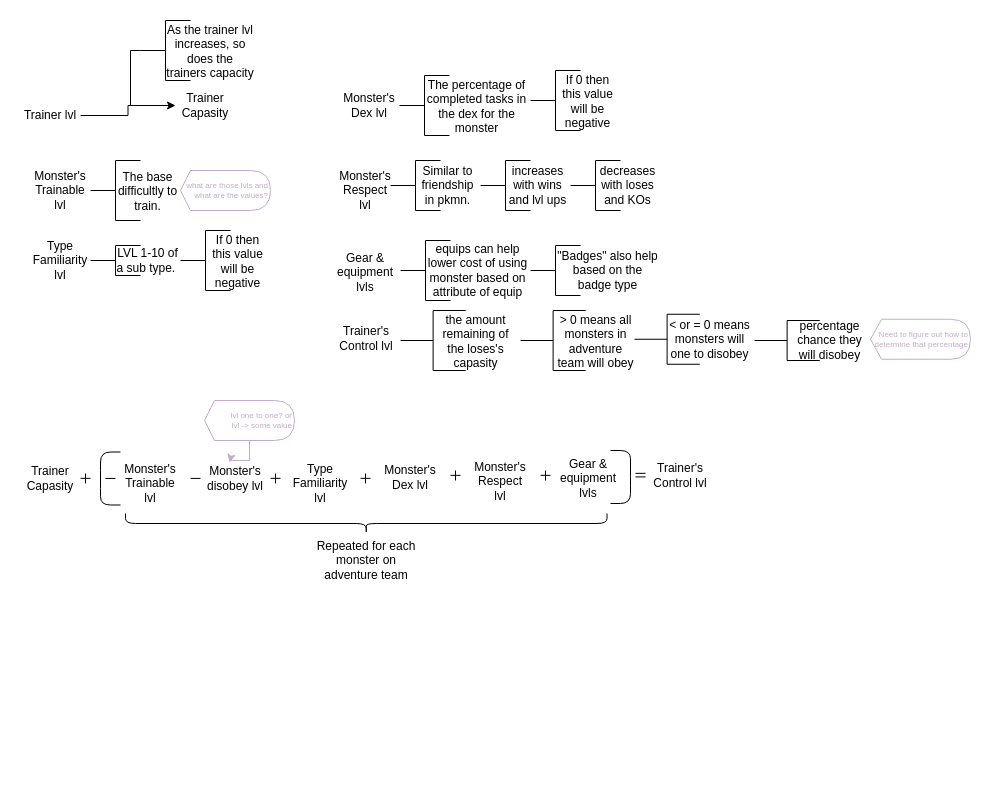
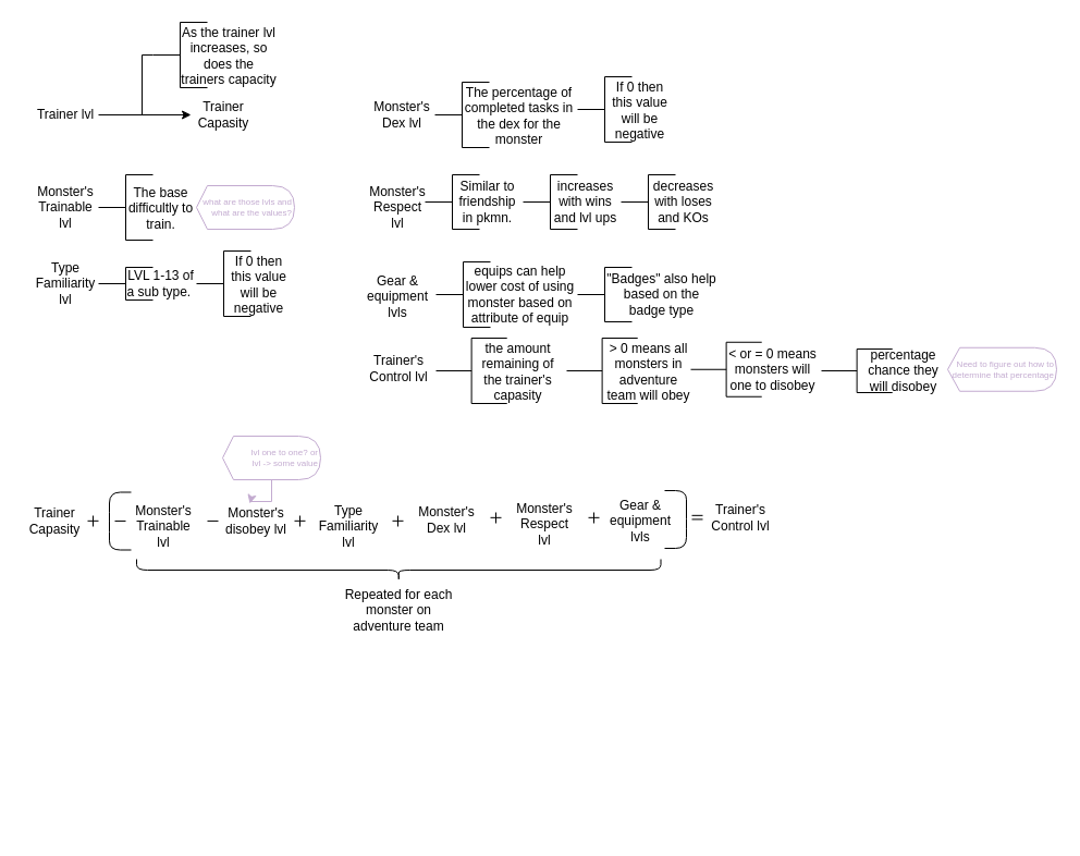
  <mxCell id="0" />
  <mxCell id="1" parent="0" />
  <mxCell id="2" value="" style="edgeStyle=orthogonalEdgeStyle;rounded=0;orthogonalLoop=1;jettySize=auto;html=1;" edge="1" parent="1" source="3" target="4"><mxGeometry relative="1" as="geometry" /></mxCell>
- <mxCell id="3" value="Trainer lvl" style="text;html=1;strokeColor=none;fillColor=none;align=center;verticalAlign=middle;whiteSpace=wrap;rounded=0;" vertex="1" parent="1"><mxGeometry x="20" y="100" width="60" height="30" as="geometry" /></mxCell>
+ <mxCell id="3" value="Trainer lvl" style="text;html=1;strokeColor=none;fillColor=none;align=center;verticalAlign=middle;whiteSpace=wrap;rounded=0;" vertex="1" parent="1"><mxGeometry x="30" y="90" width="60" height="30" as="geometry" /></mxCell>
  <mxCell id="4" value="Trainer Capasity" style="text;html=1;strokeColor=none;fillColor=none;align=center;verticalAlign=middle;whiteSpace=wrap;rounded=0;" vertex="1" parent="1"><mxGeometry x="175" y="90" width="60" height="30" as="geometry" /></mxCell>
  <mxCell id="5" style="edgeStyle=orthogonalEdgeStyle;rounded=0;orthogonalLoop=1;jettySize=auto;html=1;endArrow=none;endFill=0;exitX=0;exitY=0.5;exitDx=0;exitDy=0;exitPerimeter=0;" edge="1" parent="1" source="10"><mxGeometry relative="1" as="geometry"><mxPoint x="130" y="105" as="targetPoint" /><mxPoint x="140" y="-4.996" as="sourcePoint" /><Array as="points"><mxPoint x="130" y="50" /></Array></mxGeometry></mxCell>
  <mxCell id="6" value="Trainer Capasity" style="text;html=1;strokeColor=none;fillColor=none;align=center;verticalAlign=middle;whiteSpace=wrap;rounded=0;" vertex="1" parent="1"><mxGeometry x="20" y="463" width="60" height="30" as="geometry" /></mxCell>
  <mxCell id="7" value="" style="endArrow=none;html=1;rounded=0;" edge="1" parent="1"><mxGeometry width="50" height="50" relative="1" as="geometry"><mxPoint x="105" y="477.94" as="sourcePoint" /><mxPoint x="115" y="477.94" as="targetPoint" /></mxGeometry></mxCell>
  <mxCell id="8" value="Monster's Trainable lvl" style="text;html=1;strokeColor=none;fillColor=none;align=center;verticalAlign=middle;whiteSpace=wrap;rounded=0;" vertex="1" parent="1"><mxGeometry x="120" y="463" width="60" height="40" as="geometry" /></mxCell>
  <mxCell id="9" value="" style="group" vertex="1" connectable="0" parent="1"><mxGeometry x="140" y="20" width="115" height="60" as="geometry" /></mxCell>
  <mxCell id="10" value="" style="strokeWidth=1;html=1;shape=mxgraph.flowchart.annotation_2;align=left;labelPosition=right;pointerEvents=1;" vertex="1" parent="9"><mxGeometry width="50" height="60" as="geometry" /></mxCell>
  <mxCell id="11" value="As the trainer lvl increases, so does the trainers capacity" style="text;html=1;strokeColor=none;fillColor=none;align=center;verticalAlign=middle;whiteSpace=wrap;rounded=0;" vertex="1" parent="9"><mxGeometry x="25" y="1" width="90" height="59" as="geometry" /></mxCell>
  <mxCell id="12" value="Monster's Trainable lvl" style="text;html=1;strokeColor=none;fillColor=none;align=center;verticalAlign=middle;whiteSpace=wrap;rounded=0;" vertex="1" parent="1"><mxGeometry x="30" y="170" width="60" height="40" as="geometry" /></mxCell>
  <mxCell id="13" value="" style="group" vertex="1" connectable="0" parent="1"><mxGeometry x="90" y="160" width="115" height="60" as="geometry" /></mxCell>
  <mxCell id="14" value="" style="strokeWidth=1;html=1;shape=mxgraph.flowchart.annotation_2;align=left;labelPosition=right;pointerEvents=1;" vertex="1" parent="13"><mxGeometry width="50" height="60" as="geometry" /></mxCell>
  <mxCell id="15" value="The base difficultly to train." style="text;html=1;strokeColor=none;fillColor=none;align=center;verticalAlign=middle;whiteSpace=wrap;rounded=0;" vertex="1" parent="13"><mxGeometry x="25" y="1" width="65" height="59" as="geometry" /></mxCell>
  <mxCell id="16" value="what are those lvls and what are the values?" style="shape=display;whiteSpace=wrap;html=1;fontSize=8;align=right;strokeColor=#C3ABD0;fontColor=#C3ABD0;size=0.111;" vertex="1" parent="1"><mxGeometry x="180" y="170" width="90" height="40" as="geometry" /></mxCell>
  <mxCell id="17" value="" style="endArrow=none;html=1;rounded=0;" edge="1" parent="1"><mxGeometry width="50" height="50" relative="1" as="geometry"><mxPoint x="190" y="477.92" as="sourcePoint" /><mxPoint x="200" y="477.92" as="targetPoint" /></mxGeometry></mxCell>
  <mxCell id="18" value="Monster's disobey lvl" style="text;html=1;strokeColor=none;fillColor=none;align=center;verticalAlign=middle;whiteSpace=wrap;rounded=0;" vertex="1" parent="1"><mxGeometry x="205" y="463" width="60" height="30" as="geometry" /></mxCell>
  <mxCell id="19" style="edgeStyle=orthogonalEdgeStyle;rounded=0;orthogonalLoop=1;jettySize=auto;html=1;fontColor=#C3ABD0;strokeColor=#C3ABD0;" edge="1" parent="1" source="20"><mxGeometry relative="1" as="geometry"><mxPoint x="229" y="462" as="targetPoint" /></mxGeometry></mxCell>
  <mxCell id="20" value="lvl one to one? or &lt;br&gt;lvl -&amp;gt; some value" style="shape=display;whiteSpace=wrap;html=1;fontSize=8;align=right;strokeColor=#C3ABD0;fontColor=#C3ABD0;size=0.111;" vertex="1" parent="1"><mxGeometry x="204" y="400" width="90" height="40" as="geometry" /></mxCell>
  <mxCell id="21" value="Type Familiarity lvl" style="text;html=1;strokeColor=none;fillColor=none;align=center;verticalAlign=middle;whiteSpace=wrap;rounded=0;" vertex="1" parent="1"><mxGeometry x="290" y="463" width="60" height="40" as="geometry" /></mxCell>
  <mxCell id="22" value="Type Familiarity lvl" style="text;html=1;strokeColor=none;fillColor=none;align=center;verticalAlign=middle;whiteSpace=wrap;rounded=0;" vertex="1" parent="1"><mxGeometry x="30" y="240" width="60" height="40" as="geometry" /></mxCell>
  <mxCell id="23" value="" style="group" vertex="1" connectable="0" parent="1"><mxGeometry x="270" y="473" width="10" height="10.0" as="geometry" /></mxCell>
  <mxCell id="24" value="" style="endArrow=none;html=1;rounded=0;" edge="1" parent="23"><mxGeometry width="50" height="50" relative="1" as="geometry"><mxPoint y="4.83" as="sourcePoint" /><mxPoint x="10" y="4.83" as="targetPoint" /></mxGeometry></mxCell>
  <mxCell id="25" value="" style="endArrow=none;html=1;rounded=0;" edge="1" parent="23"><mxGeometry width="50" height="50" relative="1" as="geometry"><mxPoint x="5" as="sourcePoint" /><mxPoint x="5" y="10.0" as="targetPoint" /></mxGeometry></mxCell>
  <mxCell id="26" value="" style="group" vertex="1" connectable="0" parent="1"><mxGeometry x="90" y="245" width="115" height="30" as="geometry" /></mxCell>
  <mxCell id="27" value="" style="strokeWidth=1;html=1;shape=mxgraph.flowchart.annotation_2;align=left;labelPosition=right;pointerEvents=1;" vertex="1" parent="26"><mxGeometry width="50" height="30" as="geometry" /></mxCell>
- <mxCell id="28" value="LVL 1-10 of a sub type.&amp;nbsp;" style="text;html=1;strokeColor=none;fillColor=none;align=center;verticalAlign=middle;whiteSpace=wrap;rounded=0;" vertex="1" parent="26"><mxGeometry x="25" y="0.5" width="65" height="29.5" as="geometry" /></mxCell>
+ <mxCell id="28" value="LVL 1-13 of a sub type.&amp;nbsp;" style="text;html=1;strokeColor=none;fillColor=none;align=center;verticalAlign=middle;whiteSpace=wrap;rounded=0;" vertex="1" parent="26"><mxGeometry x="25" y="0.5" width="65" height="29.5" as="geometry" /></mxCell>
  <mxCell id="29" value="" style="group" vertex="1" connectable="0" parent="1"><mxGeometry x="180" y="230" width="115" height="60" as="geometry" /></mxCell>
  <mxCell id="30" value="" style="strokeWidth=1;html=1;shape=mxgraph.flowchart.annotation_2;align=left;labelPosition=right;pointerEvents=1;" vertex="1" parent="29"><mxGeometry width="50" height="60" as="geometry" /></mxCell>
  <mxCell id="31" value="If 0 then this value will be negative" style="text;html=1;strokeColor=none;fillColor=none;align=center;verticalAlign=middle;whiteSpace=wrap;rounded=0;" vertex="1" parent="29"><mxGeometry x="25" y="1" width="65" height="59" as="geometry" /></mxCell>
  <mxCell id="32" value="" style="group" vertex="1" connectable="0" parent="1"><mxGeometry x="360" y="473" width="10" height="10.0" as="geometry" /></mxCell>
  <mxCell id="33" value="" style="endArrow=none;html=1;rounded=0;" edge="1" parent="32"><mxGeometry width="50" height="50" relative="1" as="geometry"><mxPoint y="4.83" as="sourcePoint" /><mxPoint x="10" y="4.83" as="targetPoint" /></mxGeometry></mxCell>
  <mxCell id="34" value="" style="endArrow=none;html=1;rounded=0;" edge="1" parent="32"><mxGeometry width="50" height="50" relative="1" as="geometry"><mxPoint x="5" as="sourcePoint" /><mxPoint x="5" y="10.0" as="targetPoint" /></mxGeometry></mxCell>
  <mxCell id="35" value="Monster's Dex lvl" style="text;html=1;strokeColor=none;fillColor=none;align=center;verticalAlign=middle;whiteSpace=wrap;rounded=0;" vertex="1" parent="1"><mxGeometry x="380" y="463" width="60" height="27" as="geometry" /></mxCell>
  <mxCell id="36" value="Monster's Dex lvl" style="text;html=1;strokeColor=none;fillColor=none;align=center;verticalAlign=middle;whiteSpace=wrap;rounded=0;" vertex="1" parent="1"><mxGeometry x="339" y="91.5" width="60" height="27" as="geometry" /></mxCell>
  <mxCell id="37" value="" style="group" vertex="1" connectable="0" parent="1"><mxGeometry x="399" y="75" width="130" height="60" as="geometry" /></mxCell>
  <mxCell id="38" value="" style="strokeWidth=1;html=1;shape=mxgraph.flowchart.annotation_2;align=left;labelPosition=right;pointerEvents=1;" vertex="1" parent="37"><mxGeometry width="50" height="60" as="geometry" /></mxCell>
  <mxCell id="39" value="The percentage of completed tasks in the dex for the monster" style="text;html=1;strokeColor=none;fillColor=none;align=center;verticalAlign=middle;whiteSpace=wrap;rounded=0;" vertex="1" parent="37"><mxGeometry x="25" y="1" width="105" height="59" as="geometry" /></mxCell>
  <mxCell id="40" value="" style="group" vertex="1" connectable="0" parent="1"><mxGeometry x="530" y="70" width="115" height="60" as="geometry" /></mxCell>
  <mxCell id="41" value="" style="strokeWidth=1;html=1;shape=mxgraph.flowchart.annotation_2;align=left;labelPosition=right;pointerEvents=1;" vertex="1" parent="40"><mxGeometry width="50" height="60" as="geometry" /></mxCell>
  <mxCell id="42" value="If 0 then this value will be negative" style="text;html=1;strokeColor=none;fillColor=none;align=center;verticalAlign=middle;whiteSpace=wrap;rounded=0;" vertex="1" parent="40"><mxGeometry x="25" y="1" width="65" height="59" as="geometry" /></mxCell>
  <mxCell id="43" value="" style="group" vertex="1" connectable="0" parent="1"><mxGeometry x="450" y="470" width="10" height="10.0" as="geometry" /></mxCell>
  <mxCell id="44" value="" style="endArrow=none;html=1;rounded=0;" edge="1" parent="43"><mxGeometry width="50" height="50" relative="1" as="geometry"><mxPoint y="4.83" as="sourcePoint" /><mxPoint x="10" y="4.83" as="targetPoint" /></mxGeometry></mxCell>
  <mxCell id="45" value="" style="endArrow=none;html=1;rounded=0;" edge="1" parent="43"><mxGeometry width="50" height="50" relative="1" as="geometry"><mxPoint x="5" as="sourcePoint" /><mxPoint x="5" y="10.0" as="targetPoint" /></mxGeometry></mxCell>
  <mxCell id="46" value="Monster's Respect lvl" style="text;html=1;strokeColor=none;fillColor=none;align=center;verticalAlign=middle;whiteSpace=wrap;rounded=0;" vertex="1" parent="1"><mxGeometry x="470" y="463" width="60" height="35.5" as="geometry" /></mxCell>
  <mxCell id="47" value="Monster's Respect lvl" style="text;html=1;strokeColor=none;fillColor=none;align=center;verticalAlign=middle;whiteSpace=wrap;rounded=0;" vertex="1" parent="1"><mxGeometry x="335" y="172.25" width="60" height="35.5" as="geometry" /></mxCell>
  <mxCell id="48" value="" style="group" vertex="1" connectable="0" parent="1"><mxGeometry x="390" y="160" width="115" height="50" as="geometry" /></mxCell>
  <mxCell id="49" value="" style="strokeWidth=1;html=1;shape=mxgraph.flowchart.annotation_2;align=left;labelPosition=right;pointerEvents=1;" vertex="1" parent="48"><mxGeometry width="50" height="50" as="geometry" /></mxCell>
  <mxCell id="50" value="Similar to friendship in pkmn." style="text;html=1;strokeColor=none;fillColor=none;align=center;verticalAlign=middle;whiteSpace=wrap;rounded=0;" vertex="1" parent="48"><mxGeometry x="25" y="0.833" width="65" height="49.167" as="geometry" /></mxCell>
  <mxCell id="51" value="" style="group" vertex="1" connectable="0" parent="1"><mxGeometry x="480" y="160" width="115" height="50" as="geometry" /></mxCell>
  <mxCell id="52" value="" style="strokeWidth=1;html=1;shape=mxgraph.flowchart.annotation_2;align=left;labelPosition=right;pointerEvents=1;" vertex="1" parent="51"><mxGeometry width="50" height="50" as="geometry" /></mxCell>
  <mxCell id="53" value="increases with wins and lvl ups" style="text;html=1;strokeColor=none;fillColor=none;align=center;verticalAlign=middle;whiteSpace=wrap;rounded=0;" vertex="1" parent="51"><mxGeometry x="25" y="0.833" width="65" height="49.167" as="geometry" /></mxCell>
  <mxCell id="54" value="" style="group" vertex="1" connectable="0" parent="1"><mxGeometry x="570" y="160" width="115" height="50" as="geometry" /></mxCell>
  <mxCell id="55" value="" style="strokeWidth=1;html=1;shape=mxgraph.flowchart.annotation_2;align=left;labelPosition=right;pointerEvents=1;" vertex="1" parent="54"><mxGeometry width="50" height="50" as="geometry" /></mxCell>
  <mxCell id="56" value="decreases with loses and KOs" style="text;html=1;strokeColor=none;fillColor=none;align=center;verticalAlign=middle;whiteSpace=wrap;rounded=0;" vertex="1" parent="54"><mxGeometry x="25" y="0.833" width="65" height="49.167" as="geometry" /></mxCell>
  <mxCell id="57" value="" style="shape=curlyBracket;whiteSpace=wrap;html=1;rounded=1;labelPosition=left;verticalLabelPosition=middle;align=right;verticalAlign=middle;size=0;" vertex="1" parent="1"><mxGeometry x="100" y="451.5" width="20" height="53" as="geometry" /></mxCell>
  <mxCell id="58" value="" style="shape=curlyBracket;whiteSpace=wrap;html=1;rounded=1;labelPosition=left;verticalLabelPosition=middle;align=right;verticalAlign=middle;size=0;rotation=-180;" vertex="1" parent="1"><mxGeometry x="610" y="450" width="20" height="53" as="geometry" /></mxCell>
  <mxCell id="59" value="" style="group" vertex="1" connectable="0" parent="1"><mxGeometry x="80" y="473" width="10" height="10.0" as="geometry" /></mxCell>
  <mxCell id="60" value="" style="endArrow=none;html=1;rounded=0;" edge="1" parent="59"><mxGeometry width="50" height="50" relative="1" as="geometry"><mxPoint y="4.83" as="sourcePoint" /><mxPoint x="10" y="4.83" as="targetPoint" /></mxGeometry></mxCell>
  <mxCell id="61" value="" style="endArrow=none;html=1;rounded=0;" edge="1" parent="59"><mxGeometry width="50" height="50" relative="1" as="geometry"><mxPoint x="5" as="sourcePoint" /><mxPoint x="5" y="10.0" as="targetPoint" /></mxGeometry></mxCell>
  <mxCell id="62" value="" style="shape=curlyBracket;whiteSpace=wrap;html=1;rounded=1;labelPosition=left;verticalLabelPosition=middle;align=right;verticalAlign=middle;rotation=-90;" vertex="1" parent="1"><mxGeometry x="355.75" y="282.25" width="20" height="481.5" as="geometry" /></mxCell>
  <mxCell id="63" value="Repeated for each monster on adventure team" style="text;html=1;strokeColor=none;fillColor=none;align=center;verticalAlign=middle;whiteSpace=wrap;rounded=0;" vertex="1" parent="1"><mxGeometry x="310.75" y="540" width="110" height="40" as="geometry" /></mxCell>
  <mxCell id="64" value="" style="group" vertex="1" connectable="0" parent="1"><mxGeometry x="540" y="470" width="10" height="10.0" as="geometry" /></mxCell>
  <mxCell id="65" value="" style="endArrow=none;html=1;rounded=0;" edge="1" parent="64"><mxGeometry width="50" height="50" relative="1" as="geometry"><mxPoint y="4.83" as="sourcePoint" /><mxPoint x="10" y="4.83" as="targetPoint" /></mxGeometry></mxCell>
  <mxCell id="66" value="" style="endArrow=none;html=1;rounded=0;" edge="1" parent="64"><mxGeometry width="50" height="50" relative="1" as="geometry"><mxPoint x="5" as="sourcePoint" /><mxPoint x="5" y="10.0" as="targetPoint" /></mxGeometry></mxCell>
  <mxCell id="67" value="Gear &amp;amp; equipment lvls" style="text;html=1;strokeColor=none;fillColor=none;align=center;verticalAlign=middle;whiteSpace=wrap;rounded=0;" vertex="1" parent="1"><mxGeometry x="557.5" y="460.25" width="60" height="35.5" as="geometry" /></mxCell>
  <mxCell id="68" value="Gear &amp;amp; equipment lvls" style="text;html=1;strokeColor=none;fillColor=none;align=center;verticalAlign=middle;whiteSpace=wrap;rounded=0;" vertex="1" parent="1"><mxGeometry x="335" y="254.5" width="60" height="35.5" as="geometry" /></mxCell>
  <mxCell id="69" value="" style="group" vertex="1" connectable="0" parent="1"><mxGeometry x="400" y="240" width="130" height="60" as="geometry" /></mxCell>
  <mxCell id="70" value="" style="strokeWidth=1;html=1;shape=mxgraph.flowchart.annotation_2;align=left;labelPosition=right;pointerEvents=1;" vertex="1" parent="69"><mxGeometry width="50" height="60" as="geometry" /></mxCell>
  <mxCell id="71" value="equips can help lower cost of using monster based on attribute of equip" style="text;html=1;strokeColor=none;fillColor=none;align=center;verticalAlign=middle;whiteSpace=wrap;rounded=0;" vertex="1" parent="69"><mxGeometry x="25" y="0.996" width="105" height="59.004" as="geometry" /></mxCell>
  <mxCell id="72" value="" style="group" vertex="1" connectable="0" parent="1"><mxGeometry x="530" y="245" width="130" height="50" as="geometry" /></mxCell>
  <mxCell id="73" value="" style="strokeWidth=1;html=1;shape=mxgraph.flowchart.annotation_2;align=left;labelPosition=right;pointerEvents=1;" vertex="1" parent="72"><mxGeometry width="50" height="50" as="geometry" /></mxCell>
  <mxCell id="74" value="&quot;Badges&quot; also help based on the badge type" style="text;html=1;strokeColor=none;fillColor=none;align=center;verticalAlign=middle;whiteSpace=wrap;rounded=0;" vertex="1" parent="72"><mxGeometry x="25" y="0.83" width="105" height="49.17" as="geometry" /></mxCell>
  <mxCell id="75" value="" style="endArrow=none;html=1;rounded=0;" edge="1" parent="1"><mxGeometry width="50" height="50" relative="1" as="geometry"><mxPoint x="635" y="472.84" as="sourcePoint" /><mxPoint x="645" y="472.84" as="targetPoint" /></mxGeometry></mxCell>
  <mxCell id="76" value="" style="endArrow=none;html=1;rounded=0;" edge="1" parent="1"><mxGeometry width="50" height="50" relative="1" as="geometry"><mxPoint x="635" y="476.42" as="sourcePoint" /><mxPoint x="645" y="476.42" as="targetPoint" /></mxGeometry></mxCell>
  <mxCell id="77" value="Trainer's Control lvl" style="text;html=1;strokeColor=none;fillColor=none;align=center;verticalAlign=middle;whiteSpace=wrap;rounded=0;" vertex="1" parent="1"><mxGeometry x="650" y="457.25" width="60" height="35.5" as="geometry" /></mxCell>
  <mxCell id="78" value="Trainer's Control lvl" style="text;html=1;strokeColor=none;fillColor=none;align=center;verticalAlign=middle;whiteSpace=wrap;rounded=0;" vertex="1" parent="1"><mxGeometry x="335.75" y="320" width="60" height="35.5" as="geometry" /></mxCell>
  <mxCell id="79" value="" style="group" vertex="1" connectable="0" parent="1"><mxGeometry x="400" y="310" width="150" height="60" as="geometry" /></mxCell>
  <mxCell id="80" value="" style="strokeWidth=1;html=1;shape=mxgraph.flowchart.annotation_2;align=left;labelPosition=right;pointerEvents=1;" vertex="1" parent="79"><mxGeometry width="65.217" height="60" as="geometry" /></mxCell>
- <mxCell id="81" value="the amount remaining of the loses's capasity" style="text;html=1;strokeColor=none;fillColor=none;align=center;verticalAlign=middle;whiteSpace=wrap;rounded=0;" vertex="1" parent="79"><mxGeometry x="32.609" y="1" width="84.783" height="59" as="geometry" /></mxCell>
+ <mxCell id="81" value="the amount remaining of the trainer's capasity" style="text;html=1;strokeColor=none;fillColor=none;align=center;verticalAlign=middle;whiteSpace=wrap;rounded=0;" vertex="1" parent="79"><mxGeometry x="32.609" y="1" width="84.783" height="59" as="geometry" /></mxCell>
  <mxCell id="82" value="" style="group" vertex="1" connectable="0" parent="1"><mxGeometry x="520" y="310" width="150" height="60" as="geometry" /></mxCell>
  <mxCell id="83" value="" style="strokeWidth=1;html=1;shape=mxgraph.flowchart.annotation_2;align=left;labelPosition=right;pointerEvents=1;" vertex="1" parent="82"><mxGeometry width="65.217" height="60" as="geometry" /></mxCell>
  <mxCell id="84" value="&amp;gt; 0 means all monsters in adventure team will obey" style="text;html=1;strokeColor=none;fillColor=none;align=center;verticalAlign=middle;whiteSpace=wrap;rounded=0;" vertex="1" parent="82"><mxGeometry x="32.609" y="1" width="84.783" height="59" as="geometry" /></mxCell>
  <mxCell id="85" value="" style="group" vertex="1" connectable="0" parent="1"><mxGeometry x="634" y="313.75" width="150" height="50" as="geometry" /></mxCell>
  <mxCell id="86" value="" style="strokeWidth=1;html=1;shape=mxgraph.flowchart.annotation_2;align=left;labelPosition=right;pointerEvents=1;" vertex="1" parent="85"><mxGeometry width="65.217" height="50" as="geometry" /></mxCell>
  <mxCell id="87" value="&amp;lt; or = 0 means monsters will one to disobey" style="text;html=1;strokeColor=none;fillColor=none;align=center;verticalAlign=middle;whiteSpace=wrap;rounded=0;" vertex="1" parent="85"><mxGeometry x="32.609" y="0.833" width="84.783" height="49.167" as="geometry" /></mxCell>
  <mxCell id="88" value="Need to figure out how to determine that percentage" style="shape=display;whiteSpace=wrap;html=1;fontSize=8;align=right;strokeColor=#C3ABD0;fontColor=#C3ABD0;size=0.111;" vertex="1" parent="1"><mxGeometry x="870" y="318.75" width="100" height="40" as="geometry" /></mxCell>
  <mxCell id="89" value="" style="group" vertex="1" connectable="0" parent="1"><mxGeometry x="754" y="320" width="150" height="40" as="geometry" /></mxCell>
  <mxCell id="90" value="" style="strokeWidth=1;html=1;shape=mxgraph.flowchart.annotation_2;align=left;labelPosition=right;pointerEvents=1;" vertex="1" parent="89"><mxGeometry width="65.217" height="40" as="geometry" /></mxCell>
  <mxCell id="91" value="percentage chance they will disobey" style="text;html=1;strokeColor=none;fillColor=none;align=center;verticalAlign=middle;whiteSpace=wrap;rounded=0;" vertex="1" parent="89"><mxGeometry x="32.609" y="0.667" width="84.783" height="39.333" as="geometry" /></mxCell>
